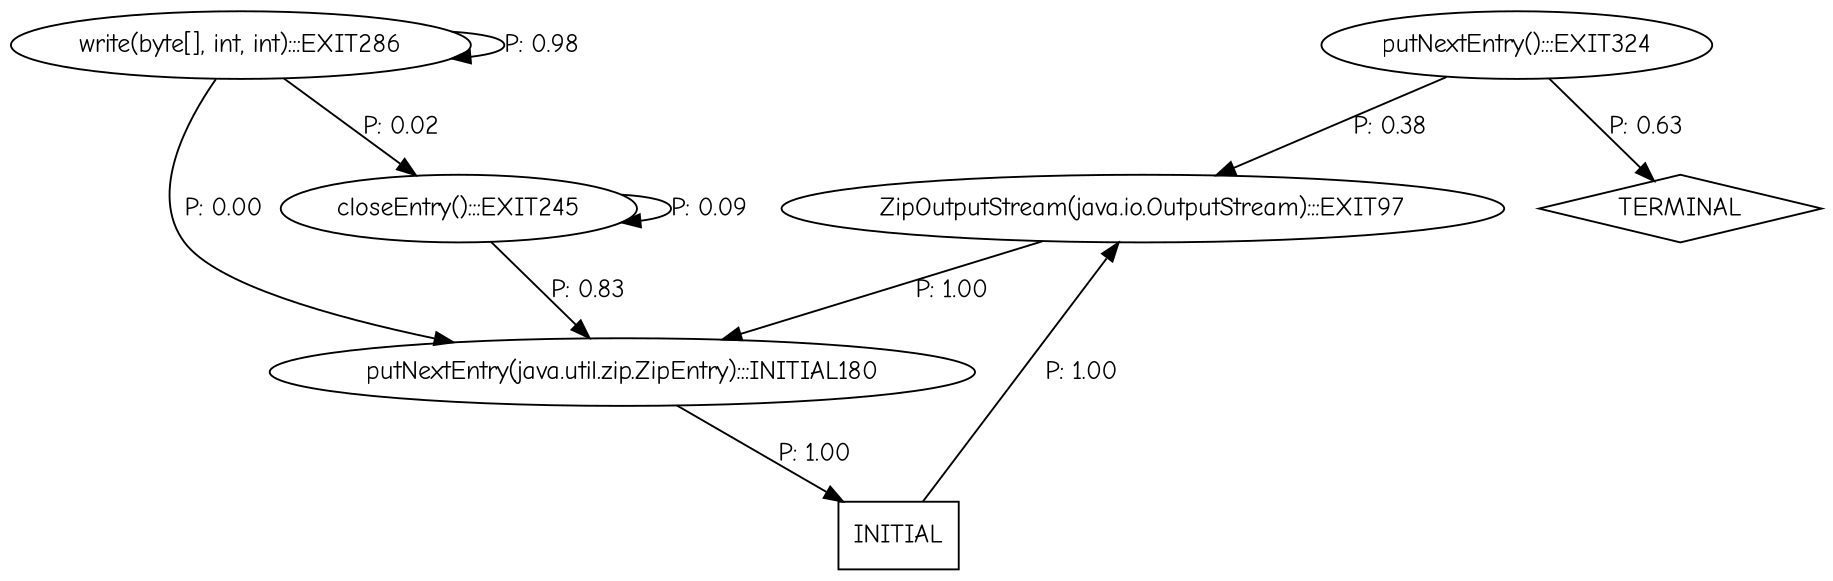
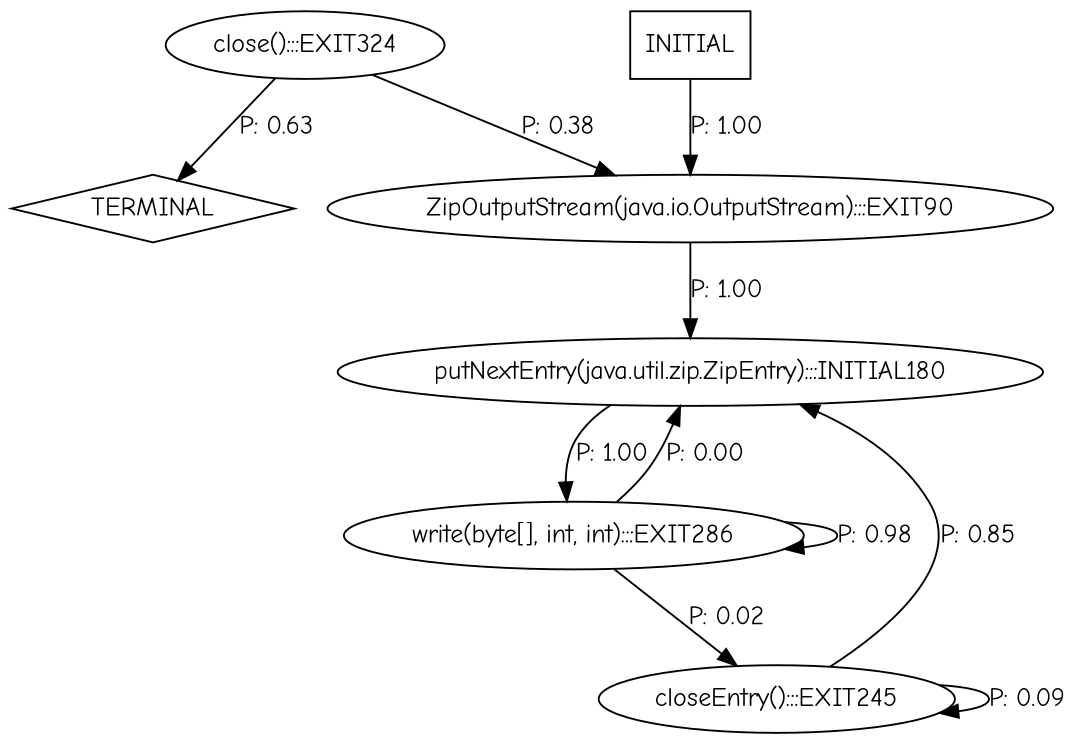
  digraph {
    fontname="Comic Neue"
    node [fontname="Comic Neue"]
    edge [fontname="Comic Neue"]
-   n1 [label="ZipOutputStream(java.io.OutputStream):::EXIT97"]
+   n1 [label="ZipOutputStream(java.io.OutputStream):::EXIT90"]
    n2 [label="putNextEntry(java.util.zip.ZipEntry):::INITIAL180"]
    n3 [label="write(byte[], int, int):::EXIT286"]
-   n4 [label="putNextEntry():::EXIT324"]
+   n4 [label="close():::EXIT324"]
    n5 [label=TERMINAL shape=diamond]
    n6 [label="closeEntry():::EXIT245"]
    n7 [label=INITIAL shape=box]
    n1 -> n2 [label="P: 1.00"]
-   n2 -> n7 [label="P: 1.00"]
+   n2 -> n3 [label="P: 1.00"]
    n3 -> n2 [label="P: 0.00"]
    n3 -> n3 [label="P: 0.98"]
    n3 -> n6 [label="P: 0.02"]
    n4 -> n1 [label="P: 0.38"]
    n4 -> n5 [label="P: 0.63"]
-   n6 -> n2 [label="P: 0.83"]
+   n6 -> n2 [label="P: 0.85"]
    n6 -> n6 [label="P: 0.09"]
    n7 -> n1 [label="P: 1.00"]
  }
